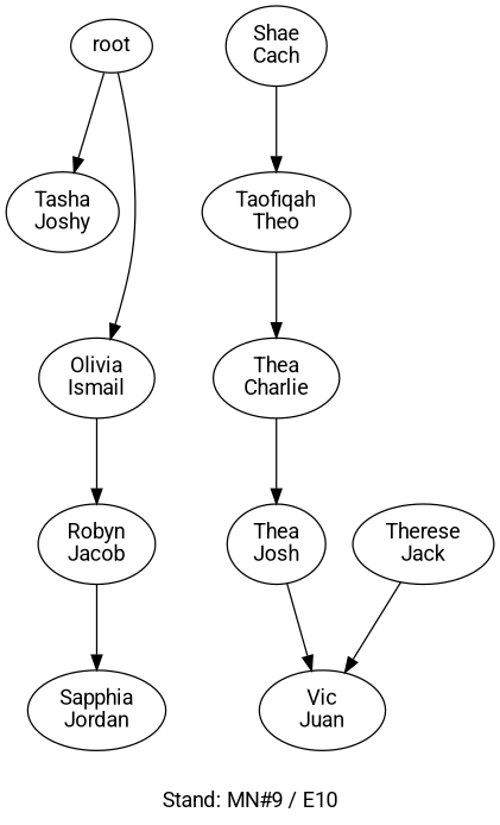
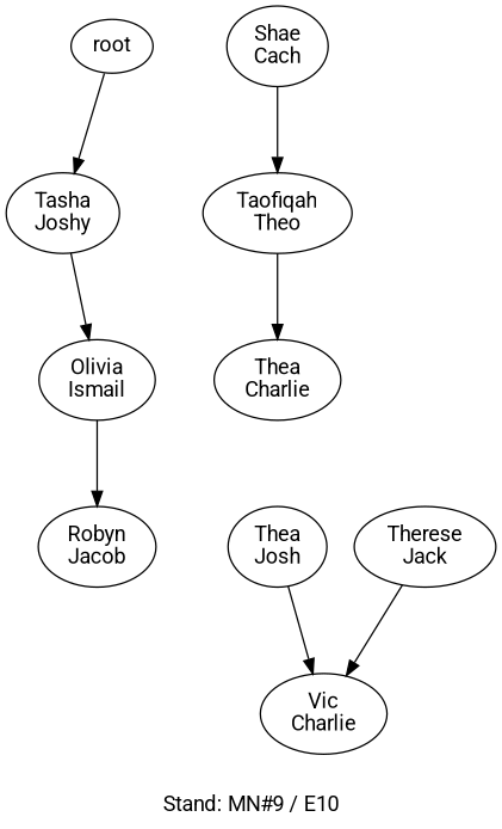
  digraph {
    fontname=Roboto
    label="Stand: MN#9 / E10"
    labelloc=b
    ranksep=0.8
    node [fontname=Roboto]
    edge [fontname=Roboto]
    n1 [label="Tasha\nJoshy"]
    n2 [label="Olivia\nIsmail"]
    n3 [label="Robyn\nJacob"]
    root
-   n5 [label="Sapphia\nJordan"]
    n6 [label="Shae\nCach"]
    n7 [label="Taofiqah\nTheo"]
    n8 [label="Thea\nCharlie"]
    n9 [label="Thea\nJosh"]
-   n10 [label="Vic\nJuan"]
+   n10 [label="Vic\nCharlie"]
    n11 [label="Therese\nJack"]
-   root -> n2
+   n1 -> n2
    n2 -> n3
-   n3 -> n5
    root -> n1
    n6 -> n7
    n7 -> n8
-   n8 -> n9
    n9 -> n10
    n11 -> n10
  }
